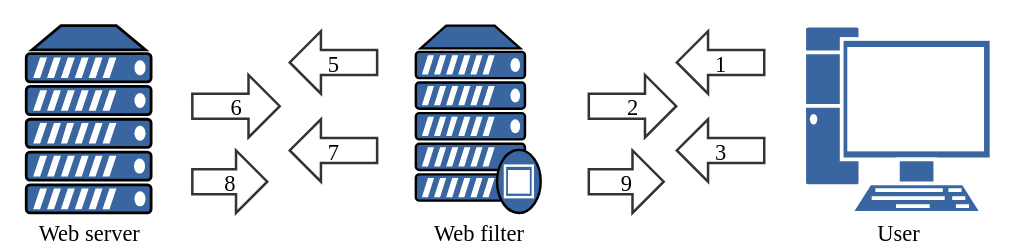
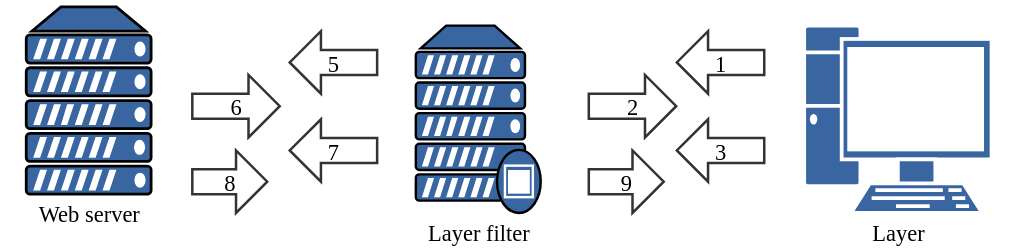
  <mxCell id="0" />
  <mxCell id="1" value="Layer 0" parent="0" />
- <mxCell id="2" value="Web server" style="shape=mxgraph.networks.server;shadow=0;strokeWidth=1;fillColor=#3966A0;strokeColor=#000000;opacity=100.0;nl2Br=0;verticalLabelPosition=bottom;verticalAlign=top;align=center;spacingLeft=2.0;spacingRight=0;gliffyId=2;whiteSpace=wrap;fontSize=18;fontFamily=Times New Roman;html=1;" parent="1" vertex="1"><mxGeometry x="20" y="20" width="100" height="150" as="geometry" /></mxCell>
- <mxCell id="3" value="Web filter" style="shape=mxgraph.networks.proxy_server;shadow=0;strokeWidth=1;fillColor=#3966A0;strokeColor=#000000;opacity=100.0;nl2Br=0;verticalLabelPosition=bottom;verticalAlign=top;align=center;spacingLeft=2.0;spacingRight=0;gliffyId=5;whiteSpace=wrap;fontFamily=Times New Roman;fontSize=18;labelPosition=center;html=1;" parent="1" vertex="1"><mxGeometry x="332" y="20" width="100" height="150" as="geometry" /></mxCell>
- <mxCell id="4" value="User" style="shape=mxgraph.networks.pc;strokeColor=#ffffff;shadow=0;strokeWidth=1;fillColor=#3966A0;opacity=100.0;nl2Br=0;verticalLabelPosition=bottom;verticalAlign=top;align=center;spacingLeft=2.0;spacingRight=0;gliffyId=7;whiteSpace=wrap;fontFamily=Times New Roman;fontSize=18;" parent="1" vertex="1"><mxGeometry x="643" y="20" width="150" height="150" as="geometry" /></mxCell>
+ <mxCell id="2" value="Web server" style="shape=mxgraph.networks.server;shadow=0;strokeWidth=1;fillColor=#3966A0;strokeColor=#000000;opacity=100.0;nl2Br=0;verticalLabelPosition=bottom;verticalAlign=top;align=center;spacingLeft=2.0;spacingRight=0;gliffyId=2;whiteSpace=wrap;fontSize=18;fontFamily=Times New Roman;html=1;" parent="1" vertex="1"><mxGeometry x="20" y="5" width="100" height="150" as="geometry" /></mxCell>
+ <mxCell id="3" value="Layer filter" style="shape=mxgraph.networks.proxy_server;shadow=0;strokeWidth=1;fillColor=#3966A0;strokeColor=#000000;opacity=100.0;nl2Br=0;verticalLabelPosition=bottom;verticalAlign=top;align=center;spacingLeft=2.0;spacingRight=0;gliffyId=5;whiteSpace=wrap;fontFamily=Times New Roman;fontSize=18;labelPosition=center;html=1;" parent="1" vertex="1"><mxGeometry x="332" y="20" width="100" height="150" as="geometry" /></mxCell>
+ <mxCell id="4" value="Layer" style="shape=mxgraph.networks.pc;strokeColor=#ffffff;shadow=0;strokeWidth=1;fillColor=#3966A0;opacity=100.0;nl2Br=0;verticalLabelPosition=bottom;verticalAlign=top;align=center;spacingLeft=2.0;spacingRight=0;gliffyId=7;whiteSpace=wrap;fontFamily=Times New Roman;fontSize=18;" parent="1" vertex="1"><mxGeometry x="643" y="20" width="150" height="150" as="geometry" /></mxCell>
  <mxCell id="5" value="1" style="shape=mxgraph.arrows2.arrow;dy=0.6;dx=25;flipH=1;notch=0;shadow=0;strokeWidth=2;fillColor=#FFFFFF;strokeColor=#333333;opacity=100.0;nl2Br=0;verticalAlign=middle;align=center;spacingLeft=7.66;spacingRight=6;gliffyId=19;fontFamily=Times New Roman;fontSize=18;" parent="1" vertex="1"><mxGeometry x="541" y="24.5" width="70" height="50" as="geometry" /></mxCell>
  <mxCell id="6" value="5" style="shape=mxgraph.arrows2.arrow;dy=0.6;dx=25;flipH=1;notch=0;shadow=0;strokeWidth=2;fillColor=#FFFFFF;strokeColor=#333333;opacity=100.0;nl2Br=0;verticalAlign=middle;align=center;spacingLeft=7.66;spacingRight=6;gliffyId=21;fontSize=18;fontFamily=Times New Roman;" parent="1" vertex="1"><mxGeometry x="231" y="24.5" width="70" height="50" as="geometry" /></mxCell>
  <mxCell id="7" value="6" style="shape=mxgraph.arrows2.arrow;dy=0.6;dx=25;notch=0;shadow=0;strokeWidth=2;fillColor=#FFFFFF;strokeColor=#333333;opacity=100.0;nl2Br=0;verticalAlign=middle;align=center;spacingLeft=7.66;spacingRight=6;gliffyId=23;fontSize=18;fontFamily=Times New Roman;" parent="1" vertex="1"><mxGeometry x="153" y="59.5" width="70" height="50" as="geometry" /></mxCell>
  <mxCell id="8" value="7" style="shape=mxgraph.arrows2.arrow;dy=0.6;dx=25;flipH=1;notch=0;shadow=0;strokeWidth=2;fillColor=#FFFFFF;strokeColor=#333333;opacity=100.0;nl2Br=0;verticalAlign=middle;align=center;spacingLeft=7.66;spacingRight=6;gliffyId=25;fontSize=18;fontFamily=Times New Roman;" parent="1" vertex="1"><mxGeometry x="231" y="95" width="70" height="50" as="geometry" /></mxCell>
  <mxCell id="9" value="8" style="shape=mxgraph.arrows2.arrow;dy=0.6;dx=25;notch=0;shadow=0;strokeWidth=2;fillColor=#FFFFFF;strokeColor=#333333;opacity=100.0;nl2Br=0;verticalAlign=middle;align=center;spacingLeft=7.66;spacingRight=6;gliffyId=27;fontFamily=Times New Roman;fontSize=18;" parent="1" vertex="1"><mxGeometry x="153" y="120" width="60" height="50" as="geometry" /></mxCell>
  <mxCell id="10" value="2" style="shape=mxgraph.arrows2.arrow;dy=0.6;dx=25;notch=0;shadow=0;strokeWidth=2;fillColor=#FFFFFF;strokeColor=#333333;opacity=100.0;nl2Br=0;verticalAlign=middle;align=center;spacingLeft=7.66;spacingRight=6;gliffyId=29;fontFamily=Times New Roman;fontSize=18;" parent="1" vertex="1"><mxGeometry x="470.5" y="59.5" width="70" height="50" as="geometry" /></mxCell>
  <mxCell id="11" value="3" style="shape=mxgraph.arrows2.arrow;dy=0.6;dx=25;flipH=1;notch=0;shadow=0;strokeWidth=2;fillColor=#FFFFFF;strokeColor=#333333;opacity=100.0;nl2Br=0;verticalAlign=middle;align=center;spacingLeft=7.66;spacingRight=6;gliffyId=31;fontFamily=Times New Roman;fontSize=18;" parent="1" vertex="1"><mxGeometry x="541" y="95" width="70" height="50" as="geometry" /></mxCell>
  <mxCell id="12" value="9" style="shape=mxgraph.arrows2.arrow;dy=0.6;dx=25;notch=0;shadow=0;strokeWidth=2;fillColor=#FFFFFF;strokeColor=#333333;opacity=100.0;nl2Br=0;verticalAlign=middle;align=center;spacingLeft=7.66;spacingRight=6;gliffyId=33;fontFamily=Times New Roman;fontSize=18;" parent="1" vertex="1"><mxGeometry x="470.5" y="120" width="60" height="50" as="geometry" /></mxCell>
